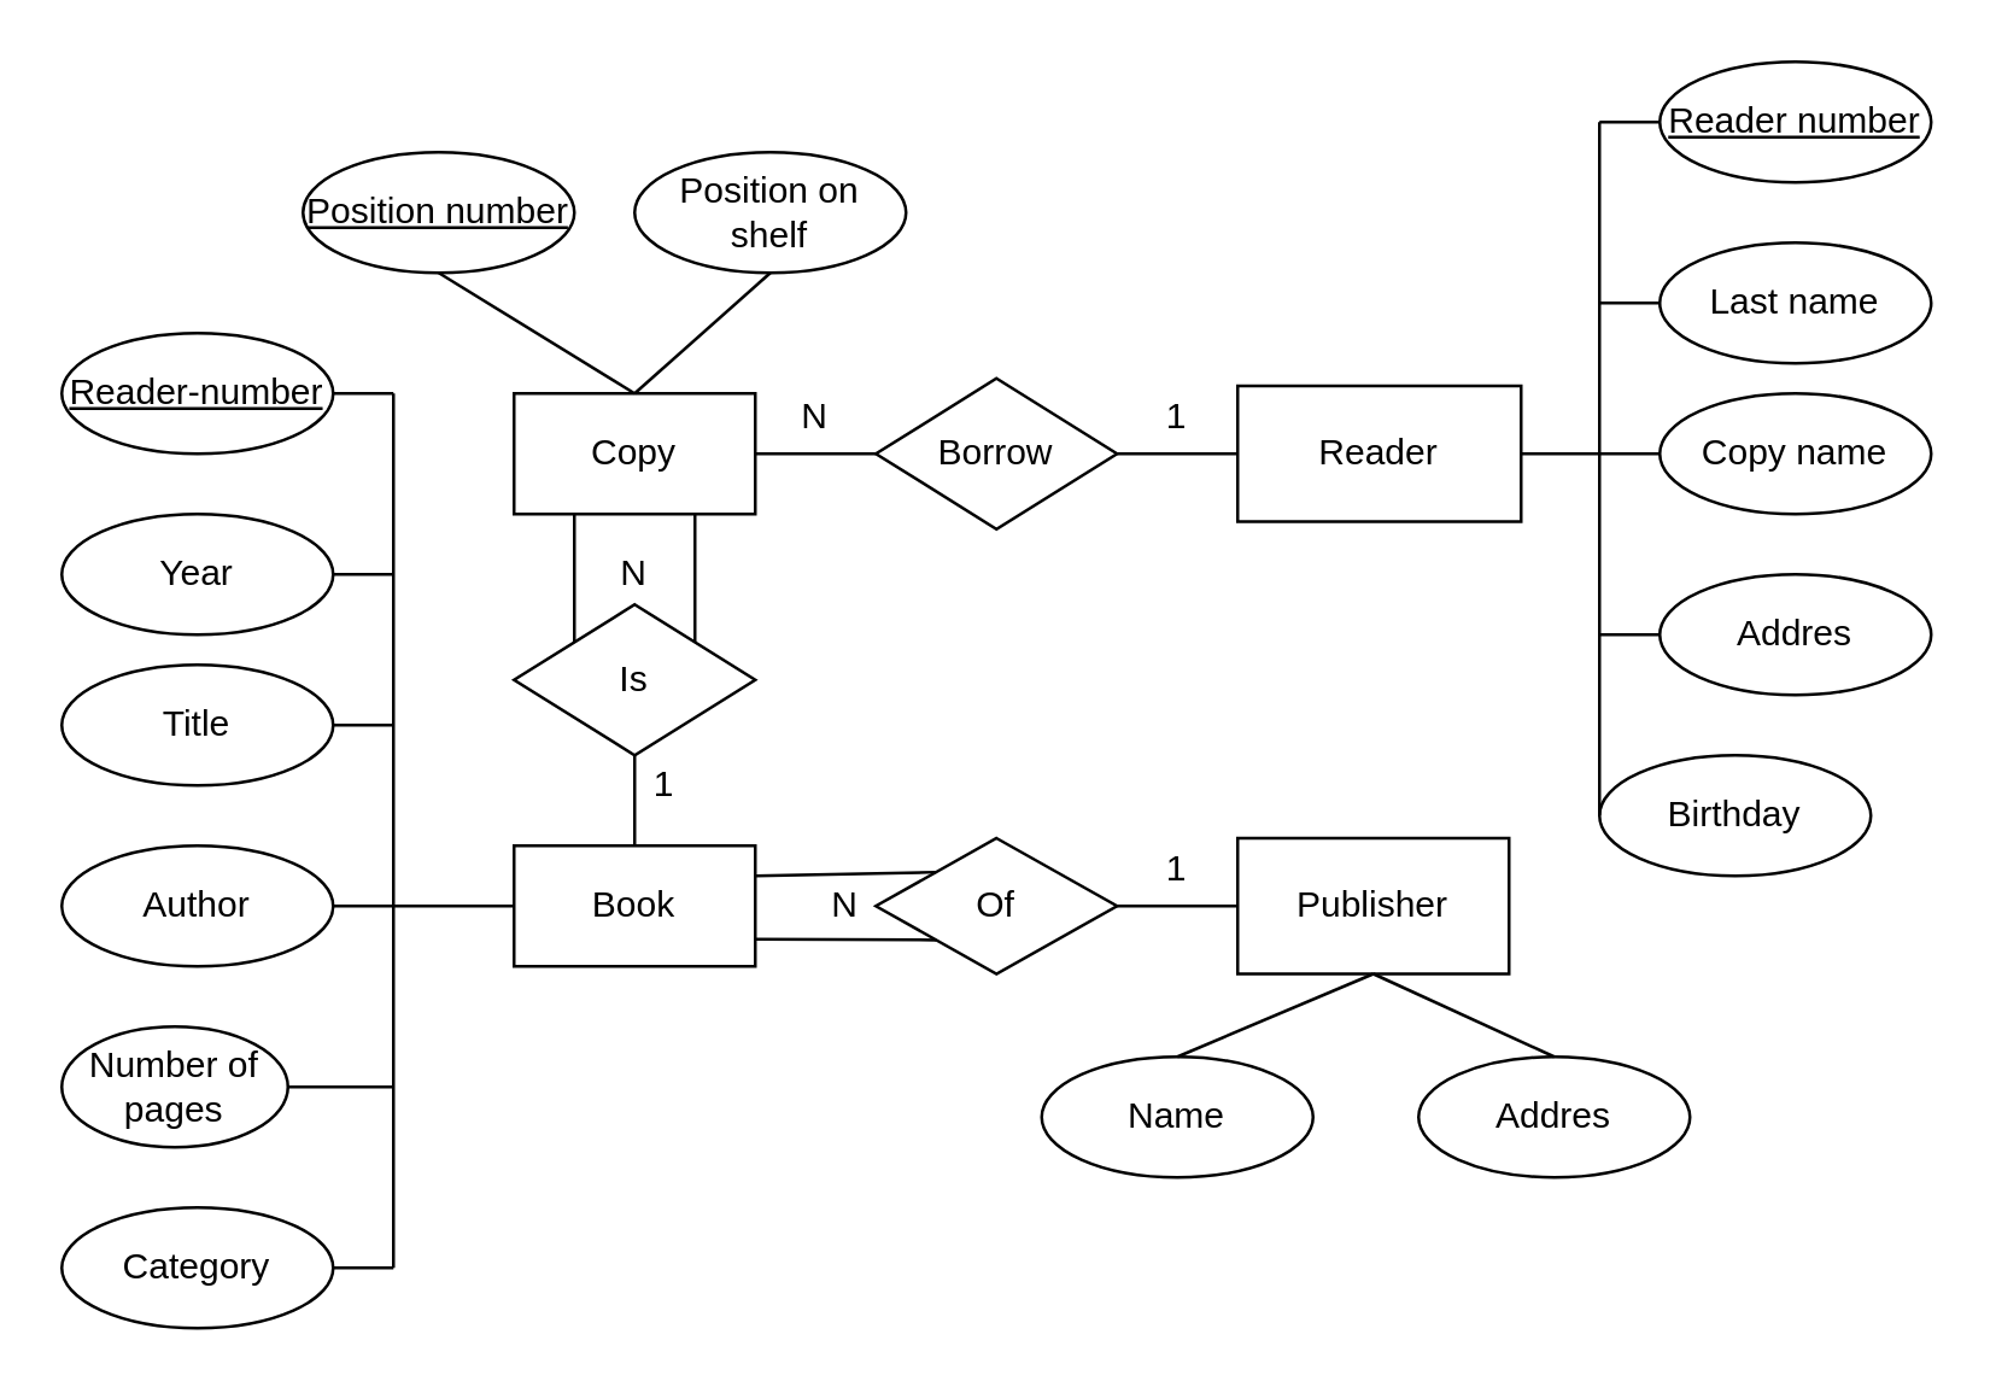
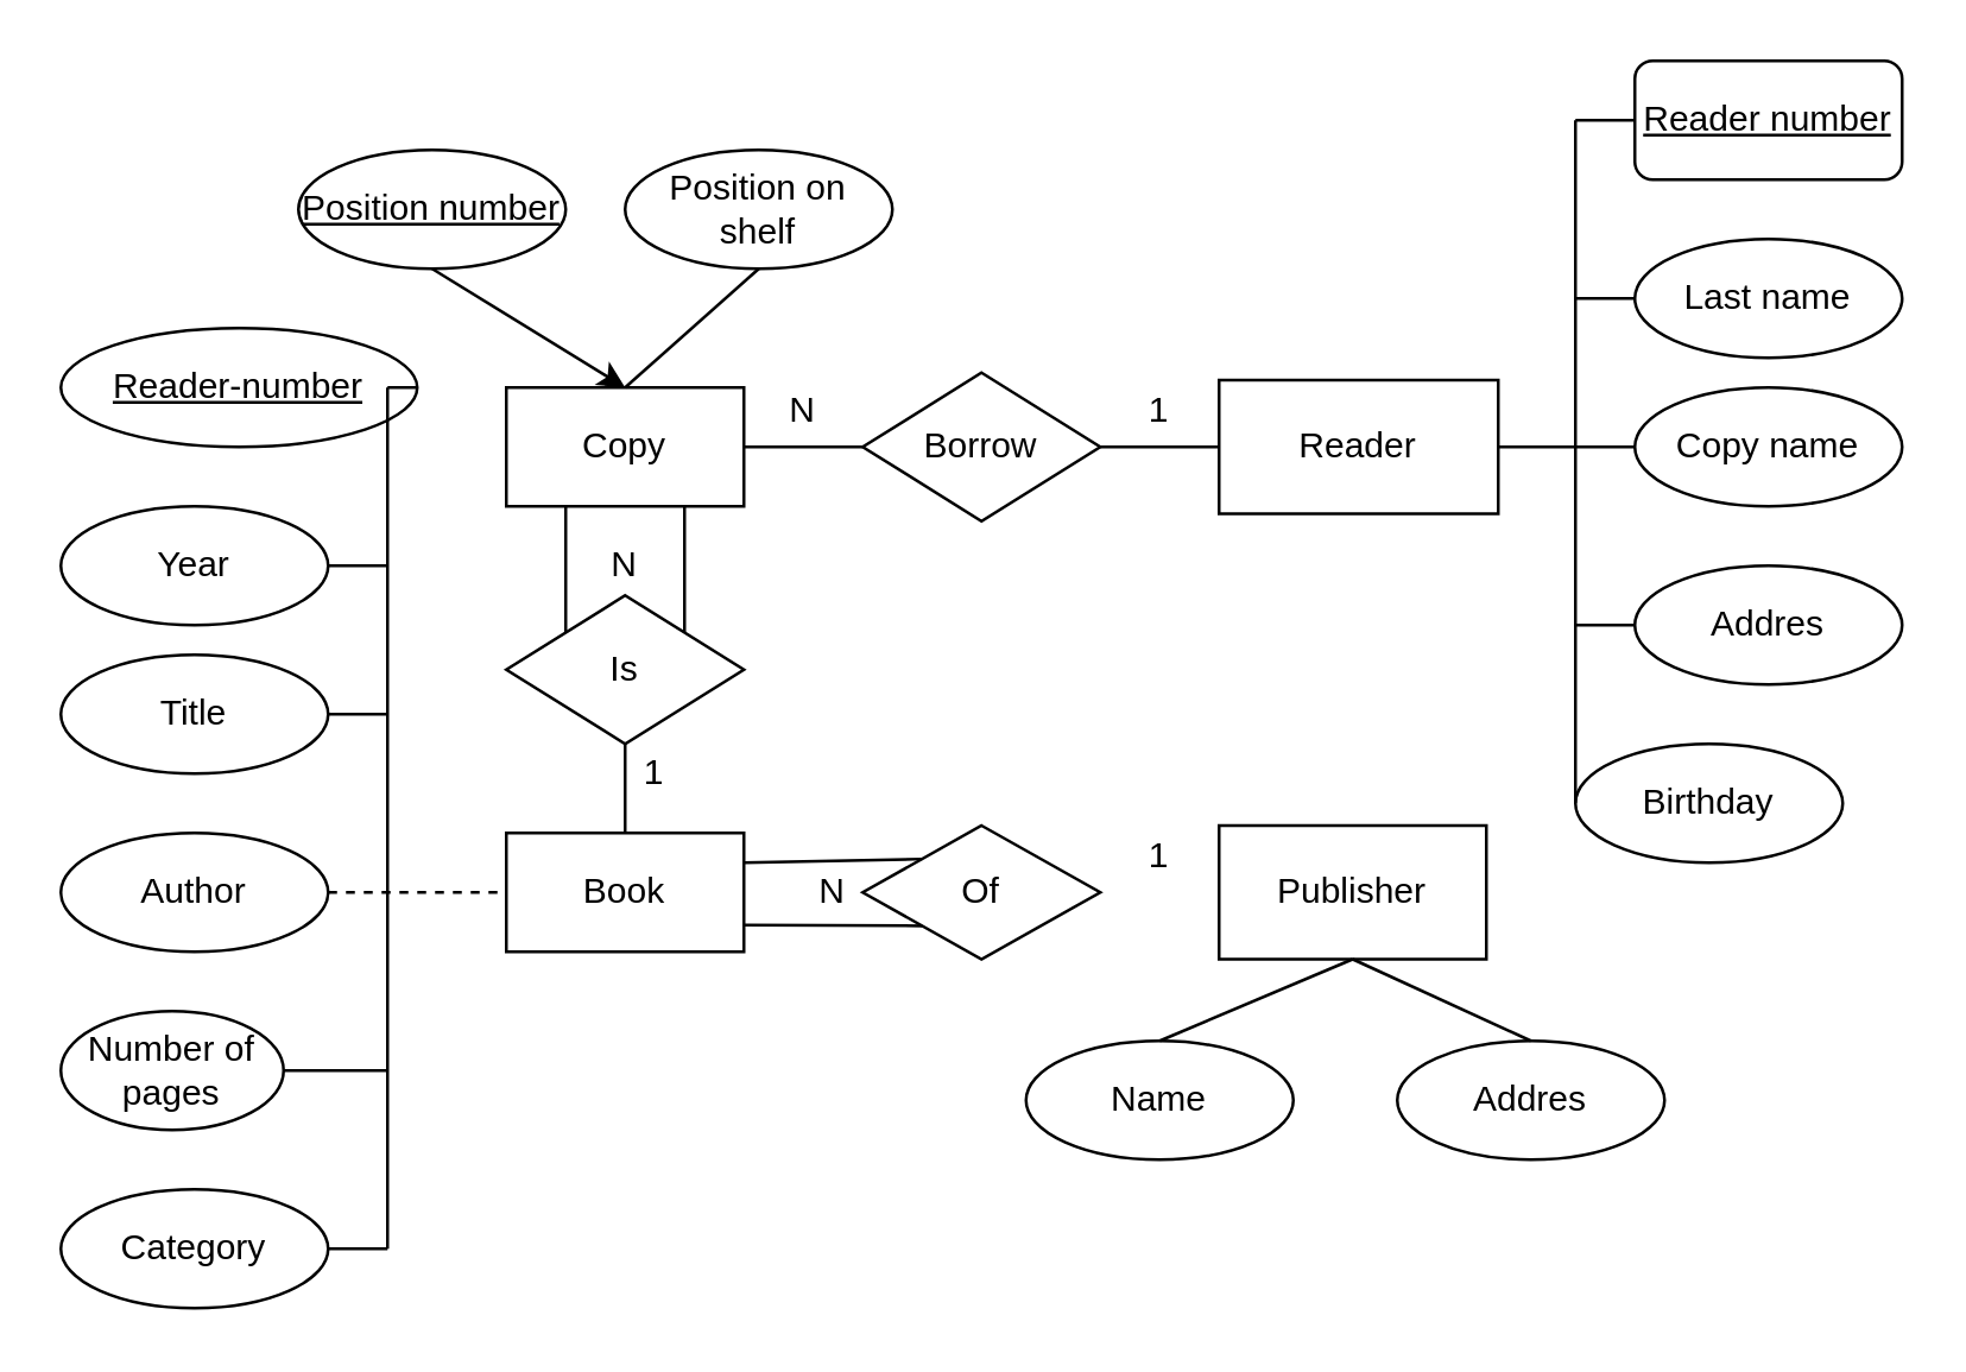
  <mxCell id="0" />
  <mxCell id="1" parent="0" />
  <mxCell id="2" value="Copy" style="rounded=0;whiteSpace=wrap;html=1;" vertex="1" parent="1"><mxGeometry x="170" y="130" width="80" height="40" as="geometry" /></mxCell>
  <mxCell id="3" value="&lt;div style=&quot;text-align: justify&quot;&gt;&lt;span&gt;Borrow&lt;/span&gt;&lt;/div&gt;" style="rhombus;whiteSpace=wrap;html=1;" vertex="1" parent="1"><mxGeometry x="290" y="125" width="80" height="50" as="geometry" /></mxCell>
  <mxCell id="4" value="" style="endArrow=none;html=1;exitX=1;exitY=0.5;exitDx=0;exitDy=0;" edge="1" parent="1" source="2"><mxGeometry width="50" height="50" relative="1" as="geometry"><mxPoint x="400" y="220" as="sourcePoint" /><mxPoint x="290" y="150" as="targetPoint" /></mxGeometry></mxCell>
  <mxCell id="5" value="Reader" style="rounded=0;whiteSpace=wrap;html=1;" vertex="1" parent="1"><mxGeometry x="410" y="127.5" width="94" height="45" as="geometry" /></mxCell>
- <mxCell id="6" value="&lt;u&gt;Reader number&lt;/u&gt;" style="ellipse;whiteSpace=wrap;html=1;" vertex="1" parent="1"><mxGeometry x="550" y="20" width="90" height="40" as="geometry" /></mxCell>
+ <mxCell id="6" value="&lt;u&gt;Reader number&lt;/u&gt;" style="whiteSpace=wrap;html=1;rounded=1;" vertex="1" parent="1"><mxGeometry x="550" y="20" width="90" height="40" as="geometry" /></mxCell>
  <mxCell id="7" value="Last name" style="ellipse;whiteSpace=wrap;html=1;" vertex="1" parent="1"><mxGeometry x="550" y="80" width="90" height="40" as="geometry" /></mxCell>
  <mxCell id="8" value="Copy name" style="ellipse;whiteSpace=wrap;html=1;" vertex="1" parent="1"><mxGeometry x="550" y="130" width="90" height="40" as="geometry" /></mxCell>
  <mxCell id="9" value="Addres" style="ellipse;whiteSpace=wrap;html=1;" vertex="1" parent="1"><mxGeometry x="550" y="190" width="90" height="40" as="geometry" /></mxCell>
  <mxCell id="10" value="Birthday" style="ellipse;whiteSpace=wrap;html=1;" vertex="1" parent="1"><mxGeometry x="530" y="250" width="90" height="40" as="geometry" /></mxCell>
  <mxCell id="11" value="" style="endArrow=none;html=1;entryX=1;entryY=0.5;entryDx=0;entryDy=0;" edge="1" parent="1" target="5"><mxGeometry width="50" height="50" relative="1" as="geometry"><mxPoint x="530" y="150" as="sourcePoint" /><mxPoint x="450" y="170" as="targetPoint" /></mxGeometry></mxCell>
  <mxCell id="12" value="" style="endArrow=none;html=1;" edge="1" parent="1"><mxGeometry width="50" height="50" relative="1" as="geometry"><mxPoint x="530" y="270" as="sourcePoint" /><mxPoint x="530" y="40" as="targetPoint" /></mxGeometry></mxCell>
  <mxCell id="13" value="" style="endArrow=none;html=1;" edge="1" parent="1" source="6"><mxGeometry width="50" height="50" relative="1" as="geometry"><mxPoint x="400" y="220" as="sourcePoint" /><mxPoint x="530" y="40" as="targetPoint" /></mxGeometry></mxCell>
  <mxCell id="14" value="" style="endArrow=none;html=1;exitX=0;exitY=0.5;exitDx=0;exitDy=0;" edge="1" parent="1" source="8"><mxGeometry width="50" height="50" relative="1" as="geometry"><mxPoint x="560" y="50" as="sourcePoint" /><mxPoint x="530" y="150" as="targetPoint" /></mxGeometry></mxCell>
  <mxCell id="15" value="" style="endArrow=none;html=1;" edge="1" parent="1" source="9"><mxGeometry width="50" height="50" relative="1" as="geometry"><mxPoint x="570" y="60" as="sourcePoint" /><mxPoint x="530" y="210" as="targetPoint" /></mxGeometry></mxCell>
  <mxCell id="16" value="" style="endArrow=none;html=1;" edge="1" parent="1"><mxGeometry width="50" height="50" relative="1" as="geometry"><mxPoint x="550" y="100" as="sourcePoint" /><mxPoint x="530" y="100" as="targetPoint" /></mxGeometry></mxCell>
  <mxCell id="17" value="N" style="text;html=1;strokeColor=none;fillColor=none;align=center;verticalAlign=middle;whiteSpace=wrap;rounded=0;" vertex="1" parent="1"><mxGeometry x="250" y="127.5" width="40" height="20" as="geometry" /></mxCell>
  <mxCell id="18" value="" style="endArrow=none;html=1;entryX=1;entryY=0.5;entryDx=0;entryDy=0;" edge="1" parent="1" target="3"><mxGeometry width="50" height="50" relative="1" as="geometry"><mxPoint x="410" y="150" as="sourcePoint" /><mxPoint x="580" y="90" as="targetPoint" /></mxGeometry></mxCell>
  <mxCell id="19" value="1" style="text;html=1;strokeColor=none;fillColor=none;align=center;verticalAlign=middle;whiteSpace=wrap;rounded=0;" vertex="1" parent="1"><mxGeometry x="370" y="127.5" width="40" height="20" as="geometry" /></mxCell>
  <mxCell id="20" value="Position on shelf" style="ellipse;whiteSpace=wrap;html=1;" vertex="1" parent="1"><mxGeometry x="210" y="50" width="90" height="40" as="geometry" /></mxCell>
  <mxCell id="21" value="&lt;u&gt;Position number&lt;/u&gt;" style="ellipse;whiteSpace=wrap;html=1;" vertex="1" parent="1"><mxGeometry x="100" y="50" width="90" height="40" as="geometry" /></mxCell>
- <mxCell id="22" value="" style="endArrow=none;html=1;exitX=0.5;exitY=1;exitDx=0;exitDy=0;entryX=0.5;entryY=0;entryDx=0;entryDy=0;" edge="1" parent="1" source="21" target="2"><mxGeometry width="50" height="50" relative="1" as="geometry"><mxPoint x="400" y="210" as="sourcePoint" /><mxPoint x="450" y="160" as="targetPoint" /></mxGeometry></mxCell>
+ <mxCell id="22" value="" style="endArrow=classic;html=1;exitX=0.5;exitY=1;exitDx=0;exitDy=0;entryX=0.5;entryY=0;entryDx=0;entryDy=0;" edge="1" parent="1" source="21" target="2"><mxGeometry width="50" height="50" relative="1" as="geometry"><mxPoint x="400" y="210" as="sourcePoint" /><mxPoint x="450" y="160" as="targetPoint" /></mxGeometry></mxCell>
  <mxCell id="23" value="" style="endArrow=none;html=1;exitX=0.5;exitY=1;exitDx=0;exitDy=0;" edge="1" parent="1" source="20"><mxGeometry width="50" height="50" relative="1" as="geometry"><mxPoint x="175" y="100" as="sourcePoint" /><mxPoint x="210" y="130" as="targetPoint" /></mxGeometry></mxCell>
  <mxCell id="24" value="&lt;div style=&quot;text-align: justify&quot;&gt;&lt;span&gt;Is&lt;/span&gt;&lt;/div&gt;" style="rhombus;whiteSpace=wrap;html=1;" vertex="1" parent="1"><mxGeometry x="170" y="200" width="80" height="50" as="geometry" /></mxCell>
  <mxCell id="25" value="Book" style="rounded=0;whiteSpace=wrap;html=1;" vertex="1" parent="1"><mxGeometry x="170" y="280" width="80" height="40" as="geometry" /></mxCell>
  <mxCell id="26" value="&lt;div style=&quot;text-align: justify&quot;&gt;&lt;span&gt;Of&lt;/span&gt;&lt;/div&gt;" style="rhombus;whiteSpace=wrap;html=1;" vertex="1" parent="1"><mxGeometry x="290" y="277.5" width="80" height="45" as="geometry" /></mxCell>
  <mxCell id="27" value="" style="endArrow=none;html=1;exitX=1;exitY=0;exitDx=0;exitDy=0;entryX=0.75;entryY=1;entryDx=0;entryDy=0;" edge="1" parent="1" source="24" target="2"><mxGeometry width="50" height="50" relative="1" as="geometry"><mxPoint x="400" y="210" as="sourcePoint" /><mxPoint x="220" y="170" as="targetPoint" /></mxGeometry></mxCell>
  <mxCell id="28" value="" style="endArrow=none;html=1;exitX=0.5;exitY=0;exitDx=0;exitDy=0;" edge="1" parent="1" source="25"><mxGeometry width="50" height="50" relative="1" as="geometry"><mxPoint x="220" y="210" as="sourcePoint" /><mxPoint x="210" y="250" as="targetPoint" /></mxGeometry></mxCell>
  <mxCell id="29" value="" style="endArrow=none;html=1;entryX=0;entryY=1;entryDx=0;entryDy=0;" edge="1" parent="1" target="26"><mxGeometry width="50" height="50" relative="1" as="geometry"><mxPoint x="250" y="311" as="sourcePoint" /><mxPoint x="230" y="190" as="targetPoint" /></mxGeometry></mxCell>
- <mxCell id="30" value="&lt;u&gt;Reader-number&lt;/u&gt;" style="ellipse;whiteSpace=wrap;html=1;" vertex="1" parent="1"><mxGeometry x="20" y="110" width="90" height="40" as="geometry" /></mxCell>
+ <mxCell id="30" value="&lt;u&gt;Reader-number&lt;/u&gt;" style="ellipse;whiteSpace=wrap;html=1;" vertex="1" parent="1"><mxGeometry x="20" y="110" width="120" height="40" as="geometry" /></mxCell>
  <mxCell id="31" value="Year" style="ellipse;whiteSpace=wrap;html=1;" vertex="1" parent="1"><mxGeometry x="20" y="170" width="90" height="40" as="geometry" /></mxCell>
  <mxCell id="32" value="Title" style="ellipse;whiteSpace=wrap;html=1;" vertex="1" parent="1"><mxGeometry x="20" y="220" width="90" height="40" as="geometry" /></mxCell>
  <mxCell id="33" value="Author" style="ellipse;whiteSpace=wrap;html=1;" vertex="1" parent="1"><mxGeometry x="20" y="280" width="90" height="40" as="geometry" /></mxCell>
  <mxCell id="34" value="Number of pages" style="ellipse;whiteSpace=wrap;html=1;" vertex="1" parent="1"><mxGeometry x="20" y="340" width="75" height="40" as="geometry" /></mxCell>
  <mxCell id="35" value="Category" style="ellipse;whiteSpace=wrap;html=1;" vertex="1" parent="1"><mxGeometry x="20" y="400" width="90" height="40" as="geometry" /></mxCell>
  <mxCell id="36" value="" style="endArrow=none;html=1;" edge="1" parent="1"><mxGeometry width="50" height="50" relative="1" as="geometry"><mxPoint x="130" y="420" as="sourcePoint" /><mxPoint x="130" y="130" as="targetPoint" /></mxGeometry></mxCell>
- <mxCell id="37" value="" style="endArrow=none;html=1;exitX=1;exitY=0.5;exitDx=0;exitDy=0;entryX=0;entryY=0.5;entryDx=0;entryDy=0;" edge="1" parent="1" source="33" target="25"><mxGeometry width="50" height="50" relative="1" as="geometry"><mxPoint x="400" y="220" as="sourcePoint" /><mxPoint x="450" y="170" as="targetPoint" /></mxGeometry></mxCell>
+ <mxCell id="37" value="" style="endArrow=none;html=1;exitX=1;exitY=0.5;exitDx=0;exitDy=0;entryX=0;entryY=0.5;entryDx=0;entryDy=0;dashed=1;" edge="1" parent="1" source="33" target="25"><mxGeometry width="50" height="50" relative="1" as="geometry"><mxPoint x="400" y="220" as="sourcePoint" /><mxPoint x="450" y="170" as="targetPoint" /></mxGeometry></mxCell>
  <mxCell id="38" value="" style="endArrow=none;html=1;entryX=1;entryY=0.5;entryDx=0;entryDy=0;" edge="1" parent="1" target="30"><mxGeometry width="50" height="50" relative="1" as="geometry"><mxPoint x="130" y="130" as="sourcePoint" /><mxPoint x="550" y="60" as="targetPoint" /></mxGeometry></mxCell>
  <mxCell id="39" value="" style="endArrow=none;html=1;entryX=1;entryY=0.5;entryDx=0;entryDy=0;" edge="1" parent="1" target="31"><mxGeometry width="50" height="50" relative="1" as="geometry"><mxPoint x="130" y="190" as="sourcePoint" /><mxPoint x="560" y="70" as="targetPoint" /></mxGeometry></mxCell>
  <mxCell id="40" value="" style="endArrow=none;html=1;entryX=1;entryY=0.5;entryDx=0;entryDy=0;" edge="1" parent="1" target="32"><mxGeometry width="50" height="50" relative="1" as="geometry"><mxPoint x="130" y="240" as="sourcePoint" /><mxPoint x="140" y="240" as="targetPoint" /></mxGeometry></mxCell>
  <mxCell id="41" value="" style="endArrow=none;html=1;entryX=1;entryY=0.5;entryDx=0;entryDy=0;" edge="1" parent="1" target="34"><mxGeometry width="50" height="50" relative="1" as="geometry"><mxPoint x="130" y="360" as="sourcePoint" /><mxPoint x="140" y="250" as="targetPoint" /></mxGeometry></mxCell>
  <mxCell id="42" value="" style="endArrow=none;html=1;entryX=1;entryY=0.5;entryDx=0;entryDy=0;" edge="1" parent="1" target="35"><mxGeometry width="50" height="50" relative="1" as="geometry"><mxPoint x="130" y="420" as="sourcePoint" /><mxPoint x="150" y="260" as="targetPoint" /></mxGeometry></mxCell>
  <mxCell id="43" value="" style="endArrow=none;html=1;exitX=0;exitY=0;exitDx=0;exitDy=0;entryX=0.25;entryY=1;entryDx=0;entryDy=0;" edge="1" parent="1" source="24" target="2"><mxGeometry width="50" height="50" relative="1" as="geometry"><mxPoint x="240" y="222.5" as="sourcePoint" /><mxPoint x="240" y="180" as="targetPoint" /></mxGeometry></mxCell>
  <mxCell id="44" value="N&lt;span style=&quot;color: rgba(0 , 0 , 0 , 0) ; font-family: monospace ; font-size: 0px&quot;&gt;%3CmxGraphModel%3E%3Croot%3E%3CmxCell%20id%3D%220%22%2F%3E%3CmxCell%20id%3D%221%22%20parent%3D%220%22%2F%3E%3CmxCell%20id%3D%222%22%20value%3D%22%22%20style%3D%22endArrow%3Dnone%3Bhtml%3D1%3BexitX%3D1%3BexitY%3D0%3BexitDx%3D0%3BexitDy%3D0%3BentryX%3D0.75%3BentryY%3D1%3BentryDx%3D0%3BentryDy%3D0%3B%22%20edge%3D%221%22%20parent%3D%221%22%3E%3CmxGeometry%20width%3D%2250%22%20height%3D%2250%22%20relative%3D%221%22%20as%3D%22geometry%22%3E%3CmxPoint%20x%3D%22220%22%20y%3D%22302.5%22%20as%3D%22sourcePoint%22%2F%3E%3CmxPoint%20x%3D%22220%22%20y%3D%22260%22%20as%3D%22targetPoint%22%2F%3E%3C%2FmxGeometry%3E%3C%2FmxCell%3E%3C%2Froot%3E%3C%2FmxGraphModel%3E&lt;/span&gt;" style="text;html=1;strokeColor=none;fillColor=none;align=center;verticalAlign=middle;whiteSpace=wrap;rounded=0;" vertex="1" parent="1"><mxGeometry x="190" y="180" width="40" height="20" as="geometry" /></mxCell>
  <mxCell id="45" value="1" style="text;html=1;strokeColor=none;fillColor=none;align=center;verticalAlign=middle;whiteSpace=wrap;rounded=0;" vertex="1" parent="1"><mxGeometry x="200" y="250" width="40" height="20" as="geometry" /></mxCell>
  <mxCell id="46" value="" style="endArrow=none;html=1;exitX=1;exitY=0.25;exitDx=0;exitDy=0;entryX=0;entryY=0;entryDx=0;entryDy=0;" edge="1" parent="1" source="25" target="26"><mxGeometry width="50" height="50" relative="1" as="geometry"><mxPoint x="340" y="280" as="sourcePoint" /><mxPoint x="390" y="230" as="targetPoint" /></mxGeometry></mxCell>
  <mxCell id="47" value="N&lt;span style=&quot;color: rgba(0 , 0 , 0 , 0) ; font-family: monospace ; font-size: 0px&quot;&gt;%3CmxGraphModel%3E%3Croot%3E%3CmxCell%20id%3D%220%22%2F%3E%3CmxCell%20id%3D%221%22%20parent%3D%220%22%2F%3E%3CmxCell%20id%3D%222%22%20value%3D%22%22%20style%3D%22endArrow%3Dnone%3Bhtml%3D1%3BexitX%3D1%3BexitY%3D0%3BexitDx%3D0%3BexitDy%3D0%3BentryX%3D0.75%3BentryY%3D1%3BentryDx%3D0%3BentryDy%3D0%3B%22%20edge%3D%221%22%20parent%3D%221%22%3E%3CmxGeometry%20width%3D%2250%22%20height%3D%2250%22%20relative%3D%221%22%20as%3D%22geometry%22%3E%3CmxPoint%20x%3D%22220%22%20y%3D%22302.5%22%20as%3D%22sourcePoint%22%2F%3E%3CmxPoint%20x%3D%22220%22%20y%3D%22260%22%20as%3D%22targetPoint%22%2F%3E%3C%2FmxGeometry%3E%3C%2FmxCell%3E%3C%2Froot%3E%3C%2FmxGraphModel%3E&lt;/span&gt;" style="text;html=1;strokeColor=none;fillColor=none;align=center;verticalAlign=middle;whiteSpace=wrap;rounded=0;" vertex="1" parent="1"><mxGeometry x="260" y="290" width="40" height="20" as="geometry" /></mxCell>
  <mxCell id="48" value="Publisher" style="rounded=0;whiteSpace=wrap;html=1;" vertex="1" parent="1"><mxGeometry x="410" y="277.5" width="90" height="45" as="geometry" /></mxCell>
  <mxCell id="49" value="Name" style="ellipse;whiteSpace=wrap;html=1;" vertex="1" parent="1"><mxGeometry x="345" y="350" width="90" height="40" as="geometry" /></mxCell>
  <mxCell id="50" value="Addres" style="ellipse;whiteSpace=wrap;html=1;" vertex="1" parent="1"><mxGeometry x="470" y="350" width="90" height="40" as="geometry" /></mxCell>
- <mxCell id="51" value="" style="endArrow=none;html=1;entryX=0;entryY=0.5;entryDx=0;entryDy=0;exitX=1;exitY=0.5;exitDx=0;exitDy=0;" edge="1" parent="1" target="48" source="26"><mxGeometry width="50" height="50" relative="1" as="geometry"><mxPoint x="470" y="400" as="sourcePoint" /><mxPoint x="390" y="420" as="targetPoint" /></mxGeometry></mxCell>
  <mxCell id="52" value="" style="endArrow=none;html=1;exitX=0.5;exitY=0;exitDx=0;exitDy=0;entryX=0.5;entryY=1;entryDx=0;entryDy=0;" edge="1" parent="1" source="49" target="48"><mxGeometry width="50" height="50" relative="1" as="geometry"><mxPoint x="480" y="590" as="sourcePoint" /><mxPoint x="610" y="410" as="targetPoint" /></mxGeometry></mxCell>
  <mxCell id="53" value="1" style="text;html=1;strokeColor=none;fillColor=none;align=center;verticalAlign=middle;whiteSpace=wrap;rounded=0;" vertex="1" parent="1"><mxGeometry x="370" y="277.5" width="40" height="20" as="geometry" /></mxCell>
  <mxCell id="54" value="" style="endArrow=none;html=1;entryX=0;entryY=0.5;entryDx=0;entryDy=0;" edge="1" parent="1" target="10"><mxGeometry width="50" height="50" relative="1" as="geometry"><mxPoint x="530" y="270" as="sourcePoint" /><mxPoint x="450" y="170" as="targetPoint" /></mxGeometry></mxCell>
  <mxCell id="55" value="" style="endArrow=none;html=1;exitX=0.5;exitY=1;exitDx=0;exitDy=0;entryX=0.5;entryY=0;entryDx=0;entryDy=0;" edge="1" parent="1" source="48" target="50"><mxGeometry width="50" height="50" relative="1" as="geometry"><mxPoint x="400" y="230" as="sourcePoint" /><mxPoint x="450" y="180" as="targetPoint" /></mxGeometry></mxCell>
